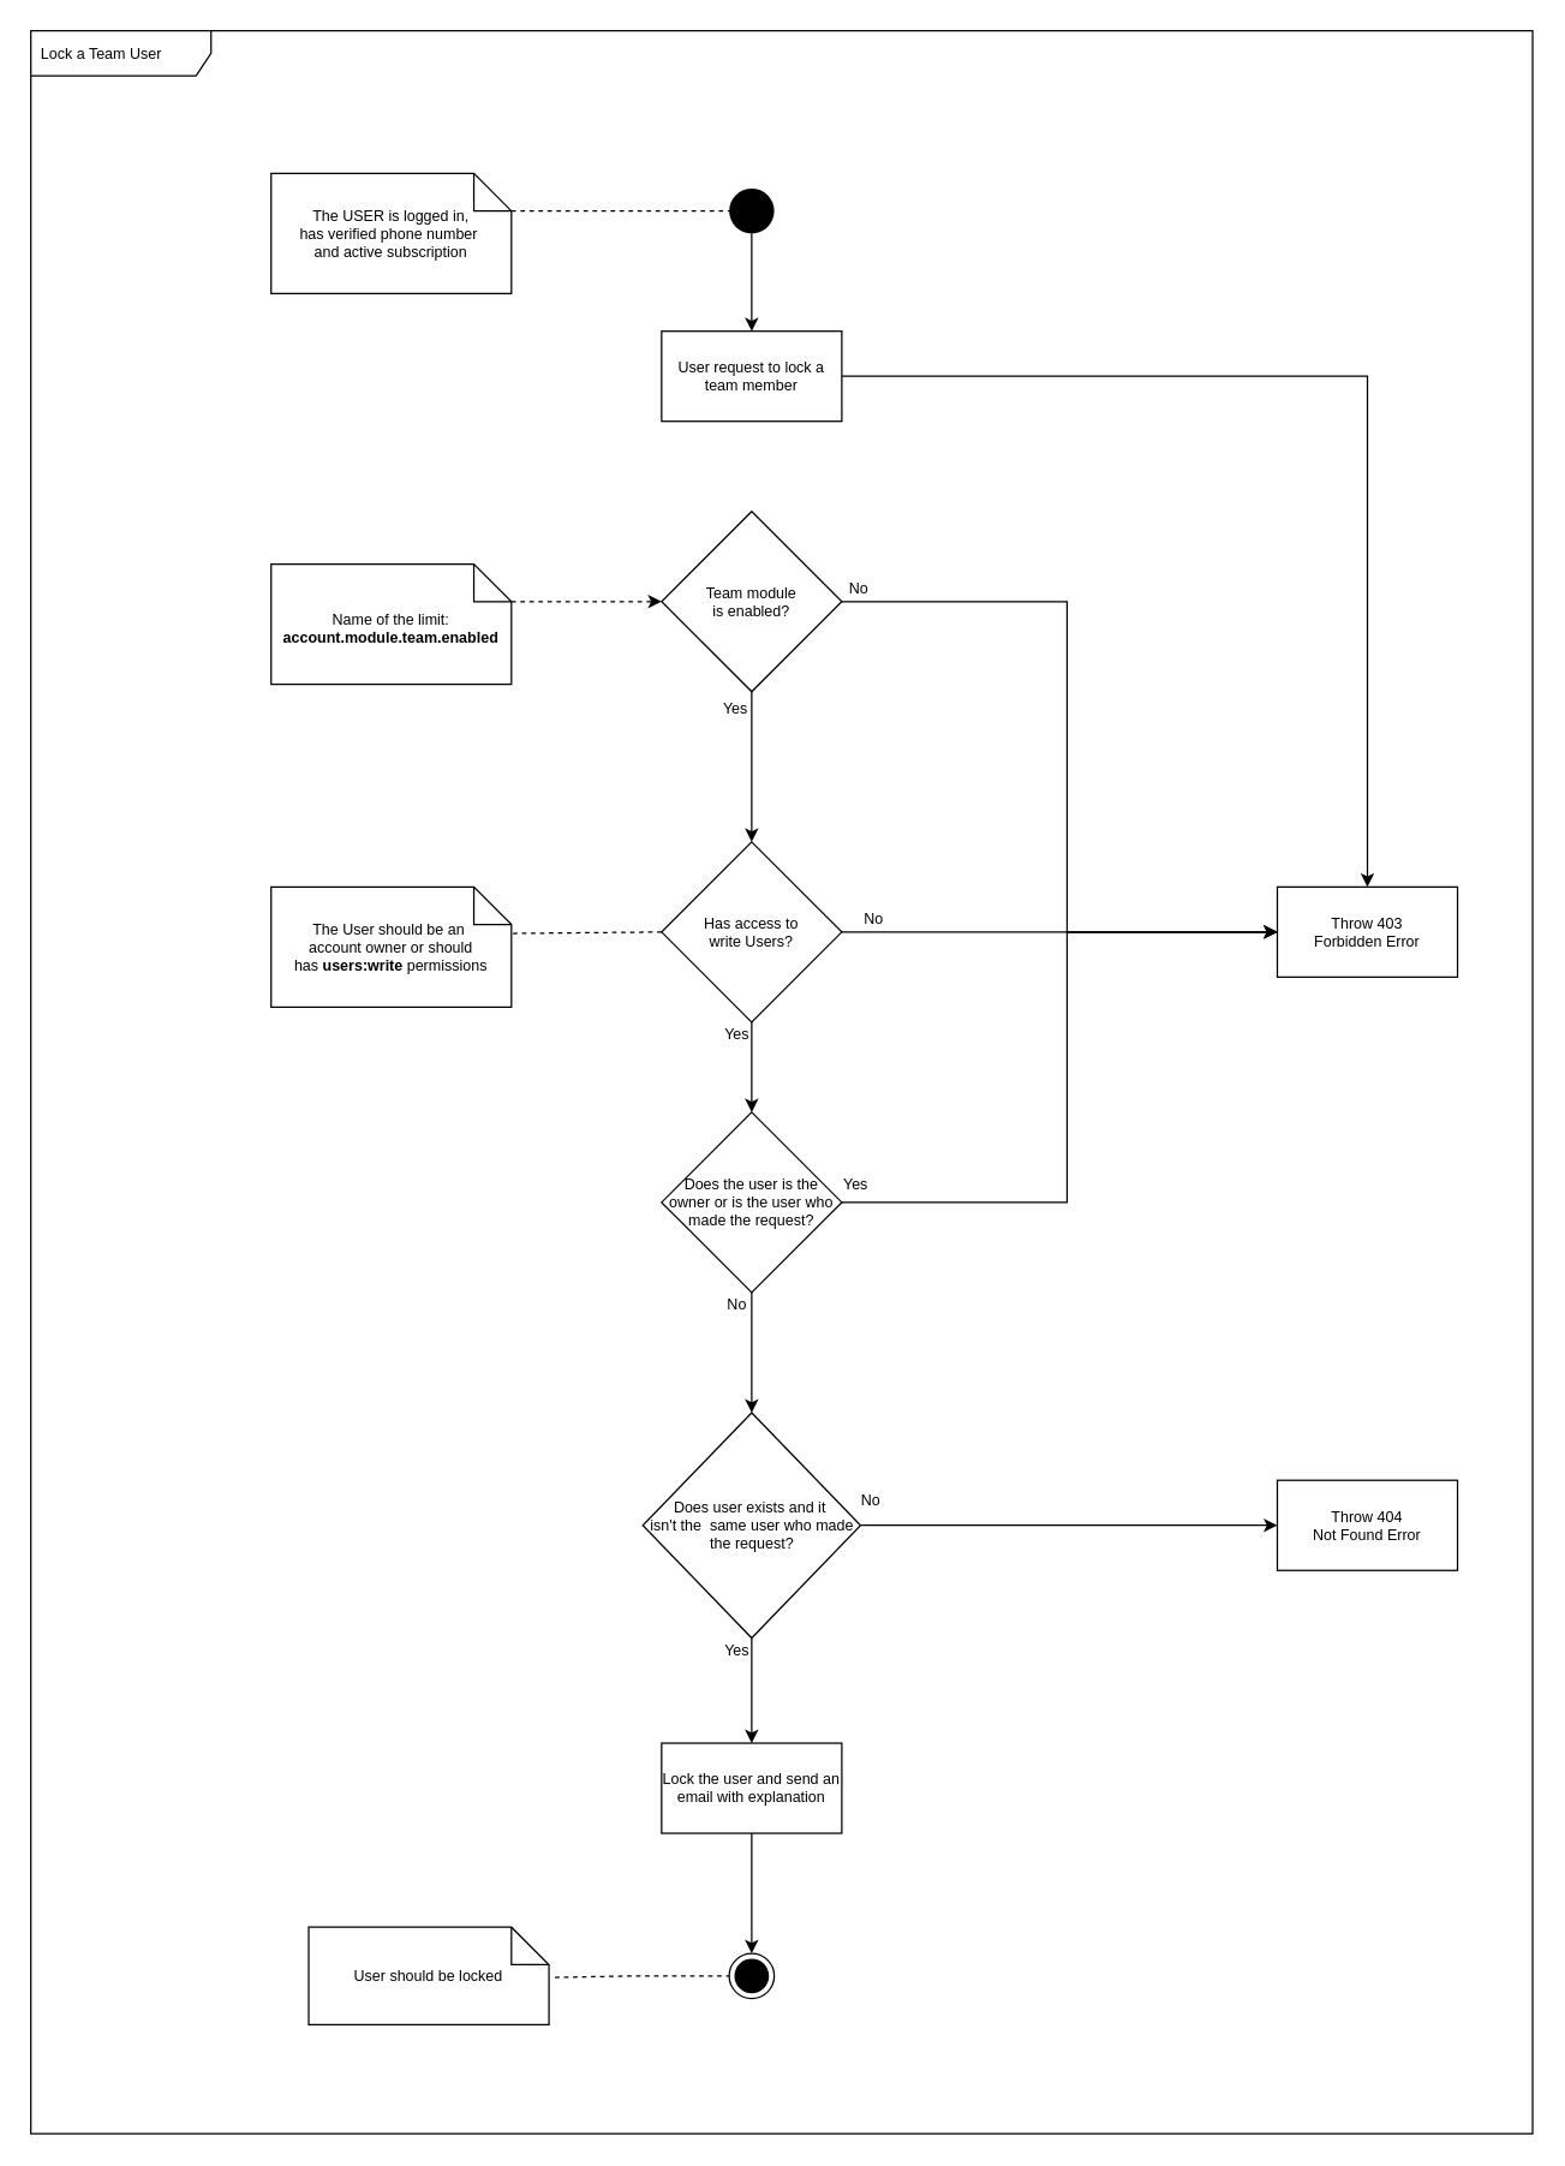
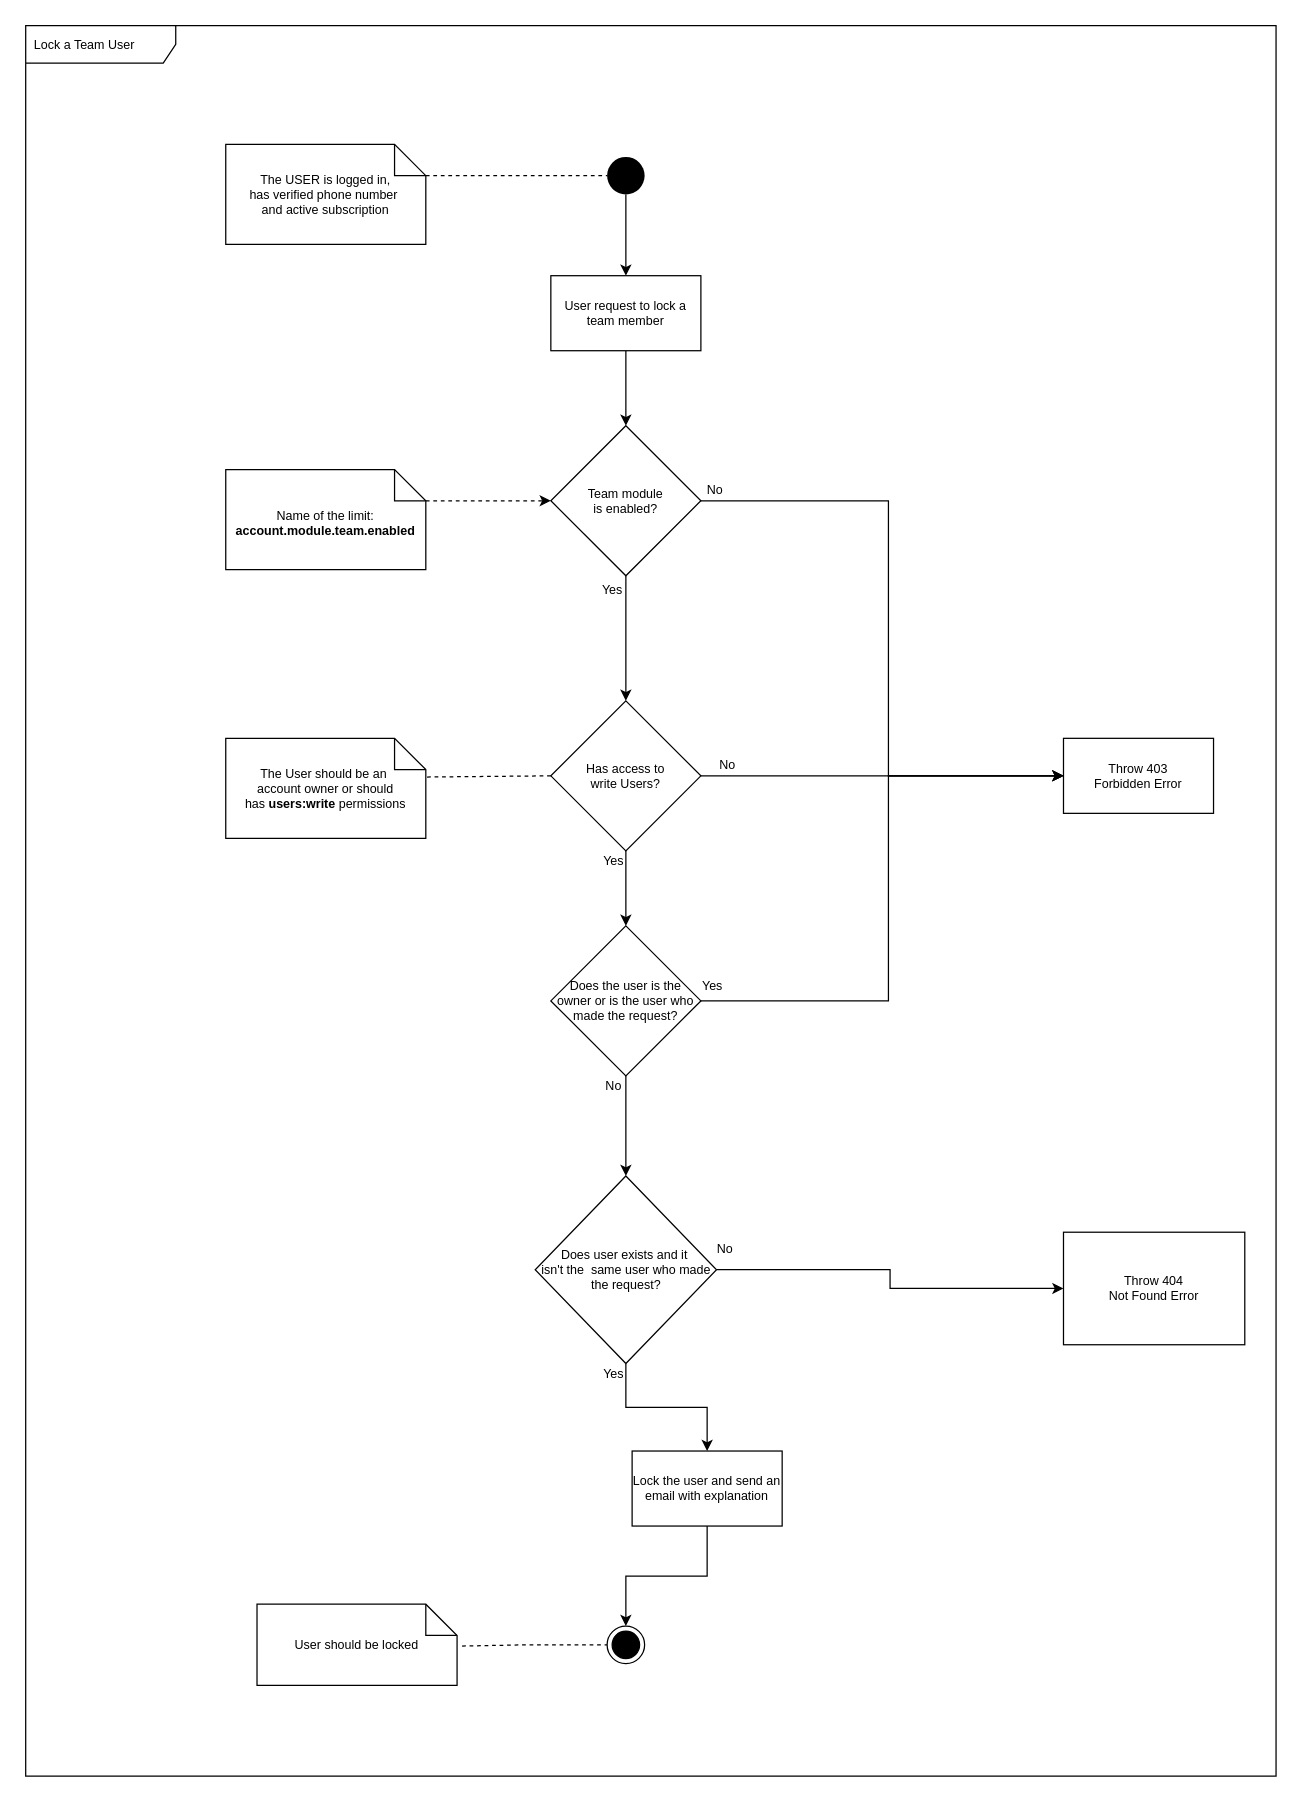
  <mxCell id="0" />
  <mxCell id="1" parent="0" />
  <mxCell id="2" value="Lock a Team User" style="shape=umlFrame;whiteSpace=wrap;html=1;width=120;height=30;boundedLbl=1;verticalAlign=middle;align=left;spacingLeft=5;fontSize=10;" vertex="1" parent="1"><mxGeometry x="20" y="20" width="1000" height="1400" as="geometry" /></mxCell>
  <mxCell id="3" value="" style="endArrow=none;dashed=1;html=1;fontSize=10;entryX=0;entryY=0.5;entryDx=0;entryDy=0;exitX=0;exitY=0;exitDx=160;exitDy=25;exitPerimeter=0;" parent="1" source="12" target="10" edge="1"><mxGeometry width="50" height="50" relative="1" as="geometry"><mxPoint x="380" y="140" as="sourcePoint" /><mxPoint x="460" y="170" as="targetPoint" /></mxGeometry></mxCell>
  <mxCell id="4" value="No" style="edgeLabel;html=1;align=center;verticalAlign=middle;resizable=0;points=[];fontSize=10;" parent="1" vertex="1" connectable="0"><mxGeometry x="570" y="390" as="geometry" /></mxCell>
  <mxCell id="5" value="&lt;font style=&quot;font-size: 10px&quot;&gt;Team module &lt;br style=&quot;font-size: 10px;&quot;&gt;is enabled?&lt;/font&gt;" style="rhombus;whiteSpace=wrap;html=1;fontSize=10;" parent="1" vertex="1"><mxGeometry x="440" y="340" width="120" height="120" as="geometry" /></mxCell>
- <mxCell id="6" style="edgeStyle=orthogonalEdgeStyle;rounded=0;orthogonalLoop=1;jettySize=auto;html=1;fontSize=10;" parent="1" source="7" target="13" edge="1"><mxGeometry relative="1" as="geometry" /></mxCell>
+ <mxCell id="6" style="edgeStyle=orthogonalEdgeStyle;rounded=0;orthogonalLoop=1;jettySize=auto;html=1;entryX=0.5;entryY=0;entryDx=0;entryDy=0;fontSize=10;" parent="1" source="7" target="5" edge="1"><mxGeometry relative="1" as="geometry" /></mxCell>
  <mxCell id="7" value="&lt;font style=&quot;font-size: 10px&quot;&gt;User request to lock a team member&lt;/font&gt;" style="rounded=0;whiteSpace=wrap;html=1;fontSize=10;" parent="1" vertex="1"><mxGeometry x="440" y="220" width="120" height="60" as="geometry" /></mxCell>
  <mxCell id="8" value="" style="endArrow=classic;dashed=1;html=1;exitX=0;exitY=0;exitDx=160;exitDy=25;exitPerimeter=0;entryX=0;entryY=0.5;entryDx=0;entryDy=0;fontSize=10;" parent="1" source="11" target="5" edge="1"><mxGeometry width="50" height="50" relative="1" as="geometry"><mxPoint x="370" y="400" as="sourcePoint" /><mxPoint x="450" y="470" as="targetPoint" /></mxGeometry></mxCell>
  <mxCell id="9" style="edgeStyle=orthogonalEdgeStyle;rounded=0;orthogonalLoop=1;jettySize=auto;html=1;entryX=0.5;entryY=0;entryDx=0;entryDy=0;fontSize=10;" parent="1" source="10" target="7" edge="1"><mxGeometry relative="1" as="geometry" /></mxCell>
  <mxCell id="10" value="" style="ellipse;fillColor=#000000;strokeColor=none;fontSize=10;" parent="1" vertex="1"><mxGeometry x="485" y="125" width="30" height="30" as="geometry" /></mxCell>
  <mxCell id="11" value="Name of the limit:&lt;br&gt;&lt;b&gt;account.module.team.enabled&lt;/b&gt;" style="shape=note2;boundedLbl=1;whiteSpace=wrap;html=1;size=25;verticalAlign=top;align=center;fontSize=10;" parent="1" vertex="1"><mxGeometry x="180" y="375" width="160" height="80" as="geometry" /></mxCell>
  <mxCell id="12" value="The USER is logged in,&lt;br&gt;has verified phone number&amp;nbsp;&lt;br&gt;and active subscription" style="shape=note2;boundedLbl=1;whiteSpace=wrap;html=1;size=25;verticalAlign=middle;align=center;fontSize=10;" parent="1" vertex="1"><mxGeometry x="180" y="115" width="160" height="80" as="geometry" /></mxCell>
  <mxCell id="13" value="&lt;font style=&quot;font-size: 10px&quot;&gt;Throw 403&lt;br style=&quot;font-size: 10px;&quot;&gt;Forbidden Error&lt;/font&gt;" style="rounded=0;whiteSpace=wrap;html=1;fontSize=10;" parent="1" vertex="1"><mxGeometry x="850" y="590" width="120" height="60" as="geometry" /></mxCell>
  <mxCell id="14" value="&lt;font style=&quot;font-size: 10px&quot;&gt;Has access to&lt;br style=&quot;font-size: 10px&quot;&gt;write Users?&lt;br style=&quot;font-size: 10px&quot;&gt;&lt;/font&gt;" style="rhombus;whiteSpace=wrap;html=1;fontSize=10;" parent="1" vertex="1"><mxGeometry x="440" y="560" width="120" height="120" as="geometry" /></mxCell>
  <mxCell id="15" value="" style="endArrow=none;dashed=1;html=1;exitX=0;exitY=0.5;exitDx=0;exitDy=0;entryX=0.995;entryY=0.387;entryDx=0;entryDy=0;entryPerimeter=0;fontSize=10;" parent="1" source="14" target="16" edge="1"><mxGeometry width="50" height="50" relative="1" as="geometry"><mxPoint x="390" y="750" as="sourcePoint" /><mxPoint x="370" y="760" as="targetPoint" /></mxGeometry></mxCell>
  <mxCell id="16" value="The User should be an&amp;nbsp;&lt;br&gt;account&amp;nbsp;owner or should has&amp;nbsp;&lt;b&gt;users:write&lt;/b&gt;&amp;nbsp;permissions" style="shape=note2;boundedLbl=1;whiteSpace=wrap;html=1;size=25;verticalAlign=middle;align=center;fontSize=10;" parent="1" vertex="1"><mxGeometry x="180" y="590" width="160" height="80" as="geometry" /></mxCell>
  <mxCell id="17" value="Yes" style="edgeLabel;html=1;align=center;verticalAlign=middle;resizable=0;points=[];fontSize=10;" parent="1" vertex="1" connectable="0"><mxGeometry x="591.455" y="610" as="geometry"><mxPoint x="-102" y="77" as="offset" /></mxGeometry></mxCell>
  <mxCell id="18" value="No" style="edgeLabel;html=1;align=center;verticalAlign=middle;resizable=0;points=[];fontSize=10;" parent="1" vertex="1" connectable="0"><mxGeometry x="580" y="610" as="geometry" /></mxCell>
  <mxCell id="19" style="edgeStyle=orthogonalEdgeStyle;rounded=0;orthogonalLoop=1;jettySize=auto;html=1;fontSize=10;exitX=1;exitY=0.5;exitDx=0;exitDy=0;" parent="1" source="5" edge="1"><mxGeometry relative="1" as="geometry"><mxPoint x="435" y="405" as="sourcePoint" /><mxPoint x="850" y="620" as="targetPoint" /><Array as="points"><mxPoint x="710" y="400" /><mxPoint x="710" y="620" /></Array></mxGeometry></mxCell>
  <mxCell id="20" style="edgeStyle=orthogonalEdgeStyle;rounded=0;orthogonalLoop=1;jettySize=auto;html=1;entryX=0;entryY=0.5;entryDx=0;entryDy=0;" parent="1" edge="1"><mxGeometry relative="1" as="geometry"><mxPoint x="560" y="620" as="sourcePoint" /><mxPoint x="850" y="620" as="targetPoint" /></mxGeometry></mxCell>
  <mxCell id="21" style="edgeStyle=orthogonalEdgeStyle;rounded=0;orthogonalLoop=1;jettySize=auto;html=1;entryX=0;entryY=0.5;entryDx=0;entryDy=0;" parent="1" edge="1"><mxGeometry relative="1" as="geometry"><mxPoint x="560" y="800" as="sourcePoint" /><mxPoint x="850" y="620" as="targetPoint" /><Array as="points"><mxPoint x="710" y="800" /><mxPoint x="710" y="620" /></Array></mxGeometry></mxCell>
  <mxCell id="22" value="No" style="edgeLabel;html=1;align=center;verticalAlign=middle;resizable=0;points=[];fontSize=10;" parent="1" vertex="1" connectable="0"><mxGeometry x="591.455" y="790" as="geometry"><mxPoint x="-102" y="77" as="offset" /></mxGeometry></mxCell>
  <mxCell id="23" style="edgeStyle=orthogonalEdgeStyle;rounded=0;orthogonalLoop=1;jettySize=auto;html=1;entryX=0.5;entryY=0;entryDx=0;entryDy=0;" parent="1" source="24" edge="1"><mxGeometry relative="1" as="geometry"><mxPoint x="500" y="940" as="targetPoint" /></mxGeometry></mxCell>
  <mxCell id="24" value="&lt;font style=&quot;font-size: 10px&quot;&gt;Does the user is the owner or is the user who made the request?&lt;br style=&quot;font-size: 10px&quot;&gt;&lt;/font&gt;" style="rhombus;whiteSpace=wrap;html=1;fontSize=10;" parent="1" vertex="1"><mxGeometry x="440" y="740" width="120" height="120" as="geometry" /></mxCell>
  <mxCell id="25" style="edgeStyle=orthogonalEdgeStyle;rounded=0;orthogonalLoop=1;jettySize=auto;html=1;entryX=0.5;entryY=0;entryDx=0;entryDy=0;" parent="1" edge="1"><mxGeometry relative="1" as="geometry"><mxPoint x="500" y="740" as="targetPoint" /><mxPoint x="500" y="680" as="sourcePoint" /></mxGeometry></mxCell>
  <mxCell id="26" style="edgeStyle=orthogonalEdgeStyle;rounded=0;orthogonalLoop=1;jettySize=auto;html=1;fontSize=10;entryX=0.5;entryY=0;entryDx=0;entryDy=0;fillColor=none;" parent="1" edge="1"><mxGeometry relative="1" as="geometry"><mxPoint x="500" y="560" as="targetPoint" /><mxPoint x="500" y="460" as="sourcePoint" /></mxGeometry></mxCell>
  <mxCell id="27" value="Yes" style="edgeLabel;html=1;align=center;verticalAlign=middle;resizable=0;points=[];fontSize=10;" parent="26" vertex="1" connectable="0"><mxGeometry x="-0.367" relative="1" as="geometry"><mxPoint x="-12" y="-22" as="offset" /></mxGeometry></mxCell>
- <mxCell id="28" value="&lt;font style=&quot;font-size: 10px&quot;&gt;Throw 404&lt;br style=&quot;font-size: 10px&quot;&gt;Not Found Error&lt;/font&gt;" style="rounded=0;whiteSpace=wrap;html=1;fontSize=10;" parent="1" vertex="1"><mxGeometry x="850" y="985" width="120" height="60" as="geometry" /></mxCell>
+ <mxCell id="28" value="&lt;font style=&quot;font-size: 10px&quot;&gt;Throw 404&lt;br style=&quot;font-size: 10px&quot;&gt;Not Found Error&lt;/font&gt;" style="rounded=0;whiteSpace=wrap;html=1;fontSize=10;" parent="1" vertex="1"><mxGeometry x="850" y="985" width="145" height="90" as="geometry" /></mxCell>
  <mxCell id="29" value="No" style="edgeLabel;html=1;align=center;verticalAlign=middle;resizable=0;points=[];fontSize=10;" parent="1" vertex="1" connectable="0"><mxGeometry x="680.005" y="920" as="geometry"><mxPoint x="-102" y="77" as="offset" /></mxGeometry></mxCell>
  <mxCell id="30" value="Yes" style="edgeLabel;html=1;align=center;verticalAlign=middle;resizable=0;points=[];fontSize=10;" parent="1" vertex="1" connectable="0"><mxGeometry x="591.455" y="1020" as="geometry"><mxPoint x="-102" y="77" as="offset" /></mxGeometry></mxCell>
  <mxCell id="31" value="" style="ellipse;html=1;shape=endState;fillColor=#000000;strokeColor=#000000;fontSize=10;" parent="1" vertex="1"><mxGeometry x="485" y="1300" width="30" height="30" as="geometry" /></mxCell>
  <mxCell id="32" value="User should be locked" style="shape=note2;boundedLbl=1;whiteSpace=wrap;html=1;size=25;verticalAlign=middle;align=center;fontSize=10;" parent="1" vertex="1"><mxGeometry x="205" y="1282.5" width="160" height="65" as="geometry" /></mxCell>
  <mxCell id="33" value="" style="endArrow=none;dashed=1;html=1;fontSize=10;entryX=0;entryY=0.5;entryDx=0;entryDy=0;exitX=1.025;exitY=0.515;exitDx=0;exitDy=0;exitPerimeter=0;" parent="1" source="32" target="31" edge="1"><mxGeometry width="50" height="50" relative="1" as="geometry"><mxPoint x="350" y="1300" as="sourcePoint" /><mxPoint x="480" y="1300" as="targetPoint" /><Array as="points"><mxPoint x="420" y="1315" /></Array></mxGeometry></mxCell>
  <mxCell id="34" style="edgeStyle=orthogonalEdgeStyle;rounded=0;orthogonalLoop=1;jettySize=auto;html=1;entryX=0.5;entryY=0;entryDx=0;entryDy=0;" parent="1" source="35" target="31" edge="1"><mxGeometry relative="1" as="geometry"><mxPoint x="500" y="1280" as="targetPoint" /></mxGeometry></mxCell>
- <mxCell id="35" value="Lock the user and send an email with explanation" style="rounded=0;whiteSpace=wrap;html=1;fontSize=10;" parent="1" vertex="1"><mxGeometry x="440" y="1160" width="120" height="60" as="geometry" /></mxCell>
+ <mxCell id="35" value="Lock the user and send an email with explanation" style="rounded=0;whiteSpace=wrap;html=1;fontSize=10;" parent="1" vertex="1"><mxGeometry x="505" y="1160" width="120" height="60" as="geometry" /></mxCell>
  <mxCell id="36" value="Yes" style="edgeLabel;html=1;align=center;verticalAlign=middle;resizable=0;points=[];fontSize=10;" parent="1" vertex="1" connectable="0"><mxGeometry x="670.005" y="710" as="geometry"><mxPoint x="-102" y="77" as="offset" /></mxGeometry></mxCell>
  <mxCell id="37" style="edgeStyle=orthogonalEdgeStyle;rounded=0;orthogonalLoop=1;jettySize=auto;html=1;entryX=0;entryY=0.5;entryDx=0;entryDy=0;" parent="1" source="39" target="28" edge="1"><mxGeometry relative="1" as="geometry" /></mxCell>
  <mxCell id="38" style="edgeStyle=orthogonalEdgeStyle;rounded=0;orthogonalLoop=1;jettySize=auto;html=1;entryX=0.5;entryY=0;entryDx=0;entryDy=0;" parent="1" source="39" target="35" edge="1"><mxGeometry relative="1" as="geometry" /></mxCell>
  <mxCell id="39" value="&lt;div style=&quot;font-size: 10px&quot;&gt;&lt;font style=&quot;font-size: 10px&quot;&gt;Does user exists and it&amp;nbsp;&lt;/font&gt;&lt;/div&gt;&lt;div style=&quot;font-size: 10px&quot;&gt;&lt;font style=&quot;font-size: 10px&quot;&gt;isn't the&amp;nbsp;&amp;nbsp;&lt;/font&gt;&lt;span&gt;same user who made the request?&lt;/span&gt;&lt;/div&gt;" style="rhombus;whiteSpace=wrap;html=1;align=center;" parent="1" vertex="1"><mxGeometry x="427.5" y="940" width="145" height="150" as="geometry" /></mxCell>
